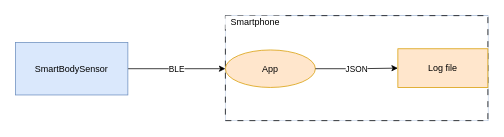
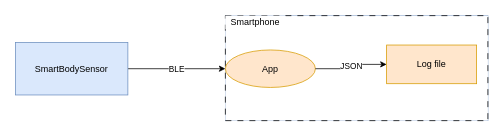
  <mxCell id="0" />
  <mxCell id="1" parent="0" />
  <mxCell id="2" value="" style="group;fillColor=default;strokeColor=#6c8ebf;" vertex="1" connectable="0" parent="1"><mxGeometry x="300" y="20" width="350" height="140" as="geometry" /></mxCell>
  <mxCell id="3" value="" style="rounded=0;whiteSpace=wrap;html=1;glass=0;dashed=1;dashPattern=8 8;" vertex="1" parent="2"><mxGeometry width="350" height="140" as="geometry" /></mxCell>
  <mxCell id="4" value="Smartphone" style="rounded=0;whiteSpace=wrap;html=1;strokeWidth=0;strokeColor=none;" vertex="1" parent="2"><mxGeometry width="80" height="18.259" as="geometry" /></mxCell>
- <mxCell id="5" value="Log file" style="rounded=0;whiteSpace=wrap;html=1;fillColor=#ffe6cc;strokeColor=#d79b00;" vertex="1" parent="2"><mxGeometry x="230" y="44.211" width="120" height="51.579" as="geometry" /></mxCell>
+ <mxCell id="5" value="Log file" style="rounded=0;whiteSpace=wrap;html=1;fillColor=#ffe6cc;strokeColor=#d79b00;" vertex="1" parent="2"><mxGeometry x="215" y="39.211" width="120" height="51.579" as="geometry" /></mxCell>
  <mxCell id="6" value="App" style="ellipse;whiteSpace=wrap;html=1;fillColor=#ffe6cc;strokeColor=#d79b00;" vertex="1" parent="2"><mxGeometry y="45.79" width="120" height="50" as="geometry" /></mxCell>
  <mxCell id="7" value="JSON" style="edgeStyle=orthogonalEdgeStyle;rounded=0;orthogonalLoop=1;jettySize=auto;html=1;exitX=1;exitY=0.5;exitDx=0;exitDy=0;entryX=0;entryY=0.5;entryDx=0;entryDy=0;" edge="1" parent="2" source="6" target="5"><mxGeometry relative="1" as="geometry" /></mxCell>
  <mxCell id="8" value="BLE" style="edgeStyle=orthogonalEdgeStyle;rounded=0;orthogonalLoop=1;jettySize=auto;html=1;exitX=1;exitY=0.5;exitDx=0;exitDy=0;entryX=0;entryY=0.5;entryDx=0;entryDy=0;" edge="1" parent="1" source="9" target="6"><mxGeometry relative="1" as="geometry" /></mxCell>
  <mxCell id="9" value="SmartBodySensor" style="rounded=0;whiteSpace=wrap;html=1;fillColor=#dae8fc;strokeColor=#6c8ebf;" vertex="1" parent="1"><mxGeometry x="20" y="55.79" width="150" height="70" as="geometry" /></mxCell>
